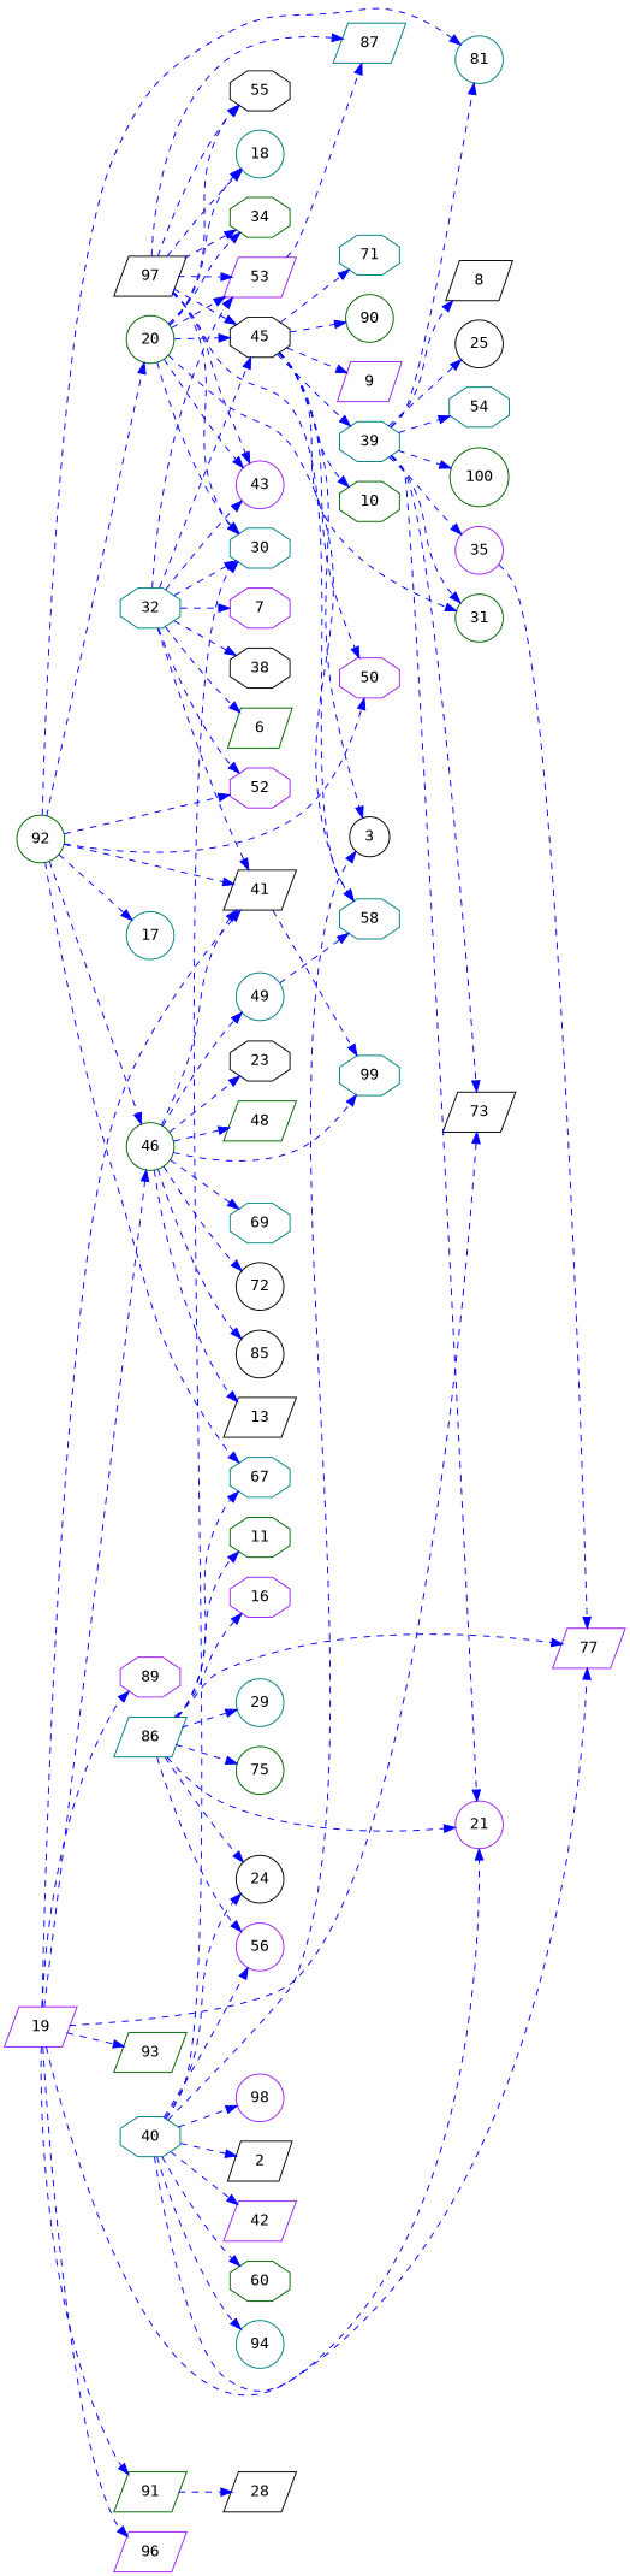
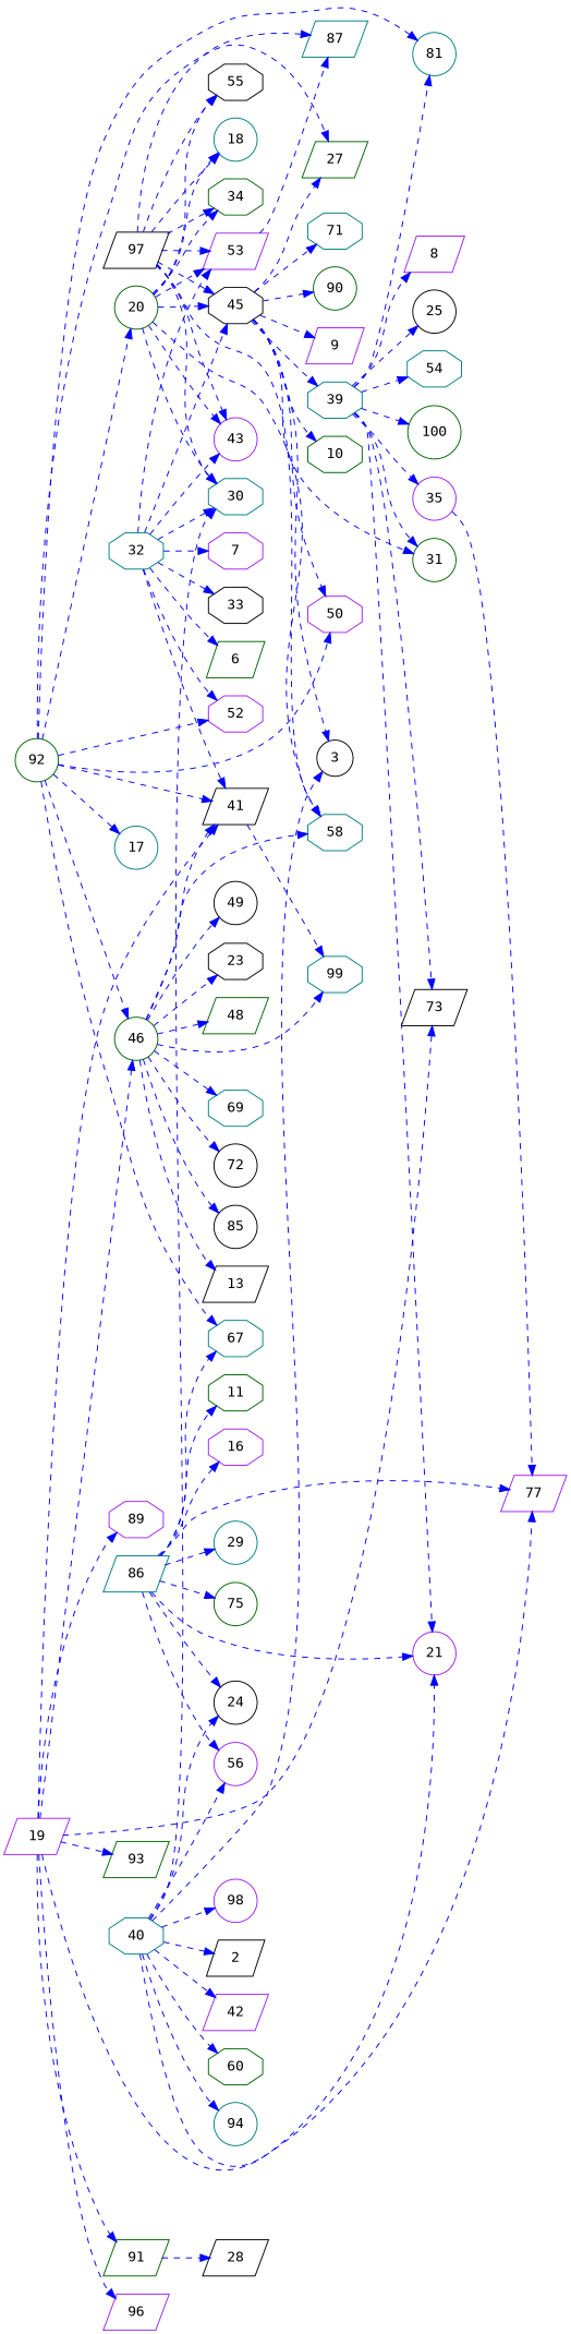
  digraph {
    fontname="DejaVu Sans Mono"
    rankdir=LR
    node [color=teal fontname="DejaVu Sans Mono" shape=circle]
    edge [color=Blue fontname="DejaVu Sans Mono" style=dashed]
    19 [color=purple shape=parallelogram]
    21 [color=purple]
    41 [color=black shape=parallelogram]
    46 [color=darkgreen]
    73 [color=black shape=parallelogram]
    89 [color=purple shape=octagon]
    91 [color=darkgreen shape=parallelogram]
    93 [color=darkgreen shape=parallelogram]
    96 [color=purple shape=parallelogram]
    28 [color=black shape=parallelogram]
    99 [shape=octagon]
    58 [shape=octagon]
    13 [color=black shape=parallelogram]
    23 [color=black shape=octagon]
    48 [color=darkgreen shape=parallelogram]
-   49
+   49 [color=black]
    69 [shape=octagon]
    n18 [color=black label=72]
    85 [color=black]
    20 [color=darkgreen]
    18
    30 [shape=octagon]
    34 [color=darkgreen shape=octagon]
    43 [color=purple]
    45 [color=black shape=octagon]
    53 [color=purple shape=parallelogram]
    55 [color=black shape=octagon]
    39 [shape=octagon]
    31 [color=darkgreen]
    3 [color=black]
    9 [color=purple shape=parallelogram]
    10 [color=darkgreen shape=octagon]
+   27 [color=darkgreen shape=parallelogram]
    50 [color=purple shape=octagon]
    71 [shape=octagon]
    90 [color=darkgreen]
    87 [shape=parallelogram]
-   8 [color=black shape=parallelogram]
+   8 [color=purple shape=parallelogram]
    25 [color=black]
    35 [color=purple]
    54 [shape=octagon]
    81
    100 [color=darkgreen]
    32 [shape=octagon]
    6 [color=darkgreen shape=parallelogram]
    7 [color=purple shape=octagon]
-   38 [color=black shape=octagon]
+   38 [color=black shape=octagon label=33]
    n48 [color=purple label=52 shape=octagon]
    77 [color=purple shape=parallelogram]
    40 [shape=octagon]
    2 [color=black shape=parallelogram]
    24 [color=black]
    42 [color=purple shape=parallelogram]
    56 [color=purple]
    60 [color=darkgreen shape=octagon]
    94
    98 [color=purple]
    86 [shape=parallelogram]
    11 [color=darkgreen shape=octagon]
    16 [color=purple shape=octagon]
    29
    67 [shape=octagon]
    75 [color=darkgreen]
    92 [color=darkgreen]
    n65 [label=17]
    97 [color=black shape=parallelogram]
    19 -> 21
    19 -> 41
    19 -> 46
    19 -> 73
    19 -> 89
    19 -> 91
    19 -> 93
    19 -> 96
    41 -> 99
    46 -> 41
    46 -> 99
-   49 -> 58
+   46 -> 58
    46 -> 13
    46 -> 23
    46 -> 48
    46 -> 49
    46 -> 69
    46 -> n18
    46 -> 85
    91 -> 28
    20 -> 58
    20 -> 18
    20 -> 30
    20 -> 34
    20 -> 43
    20 -> 45
    20 -> 53
    20 -> 55
    45 -> 39
    45 -> 31
    45 -> 3
    45 -> 9
    45 -> 10
+   45 -> 27
    45 -> 50
    45 -> 71
    45 -> 90
    53 -> 87
    39 -> 21
    39 -> 73
    39 -> 31
    39 -> 8
    39 -> 25
    39 -> 35
    39 -> 54
    39 -> 81
    39 -> 100
    35 -> 77
    32 -> 41
    32 -> 30
    32 -> 43
    32 -> 45
    32 -> 53
    32 -> 6
    32 -> 7
    32 -> 38
    32 -> n48
    40 -> 30
    40 -> 3
    40 -> 77
    40 -> 2
    40 -> 24
    40 -> 42
    40 -> 56
    40 -> 60
    40 -> 94
    40 -> 98
    86 -> 21
    86 -> 77
    86 -> 24
    86 -> 56
    86 -> 11
    86 -> 16
    86 -> 29
    86 -> 67
    86 -> 75
    92 -> 41
    92 -> 46
    92 -> 20
+   92 -> 27
    92 -> 50
    92 -> 81
    92 -> n48
    92 -> 67
    92 -> n65
    97 -> 58
    97 -> 18
    97 -> 30
    97 -> 34
    97 -> 43
    97 -> 45
    97 -> 53
    97 -> 55
    97 -> 87
  }
